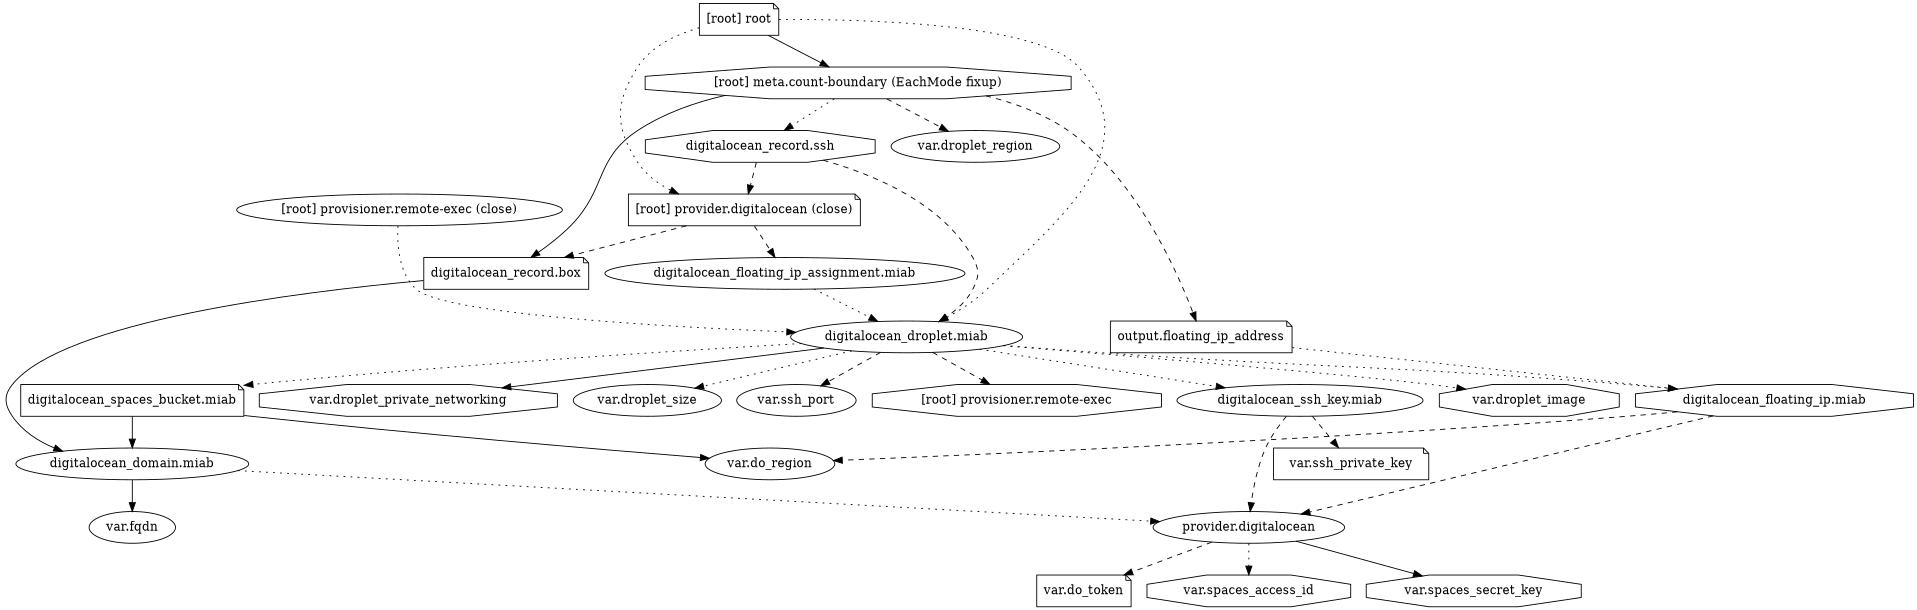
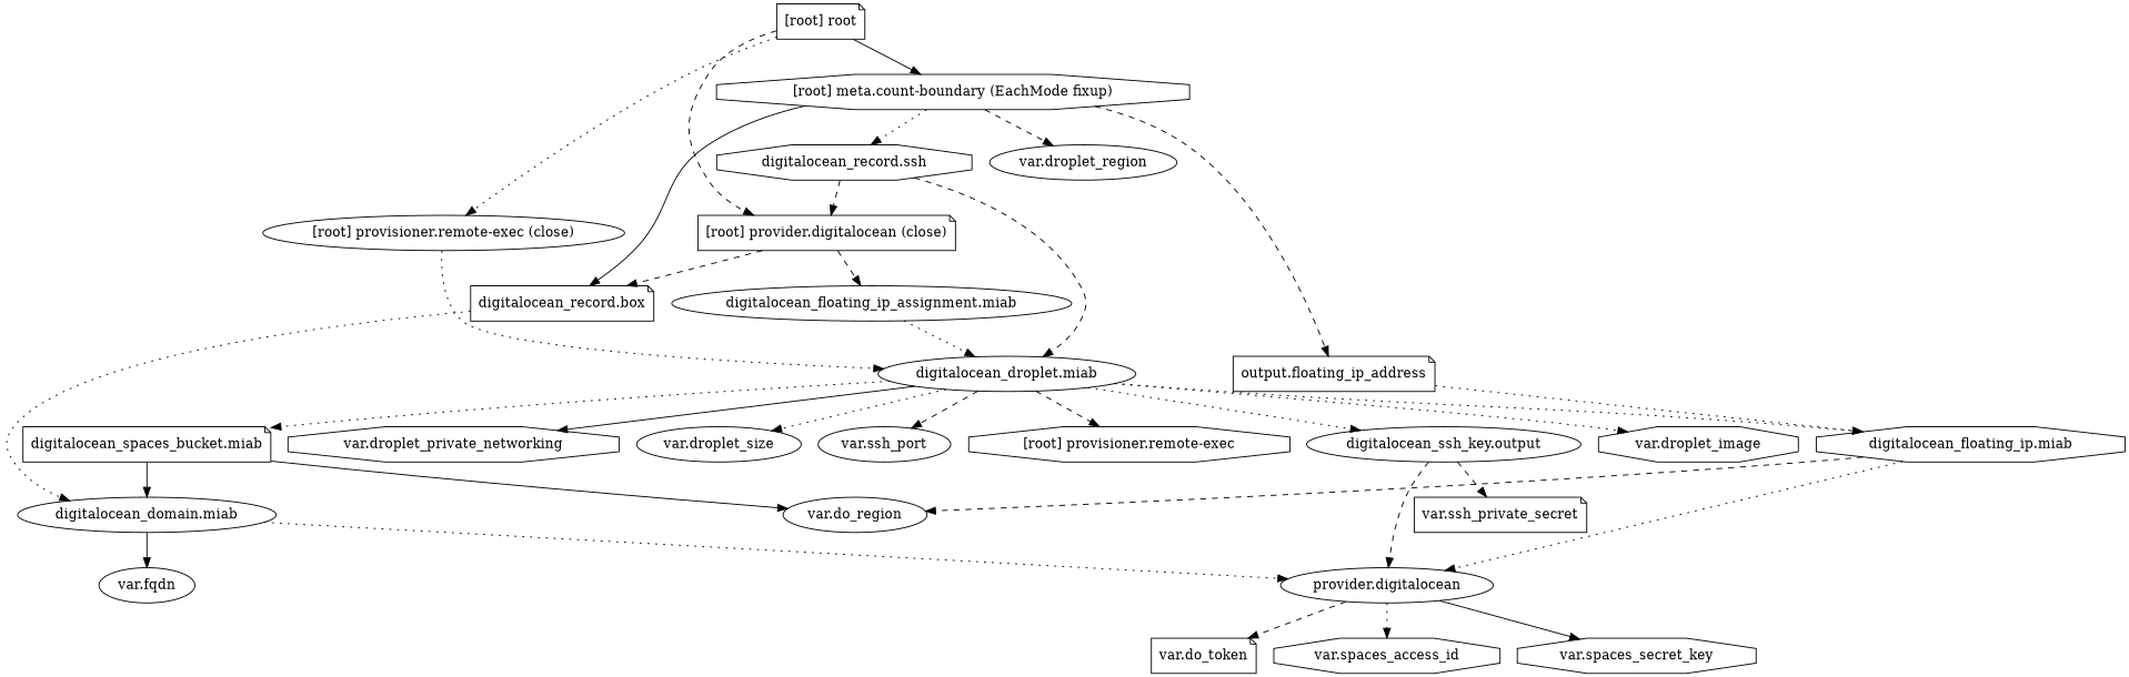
  digraph {
    compound=true
    newrank=true
    node [shape=ellipse]
    edge [style=dotted]
    n1 [label="digitalocean_domain.miab"]
    n2 [label="provider.digitalocean"]
    n3 [label="var.fqdn"]
    n4 [label="digitalocean_droplet.miab"]
    n5 [label="digitalocean_floating_ip.miab" shape=octagon]
    n6 [label="digitalocean_spaces_bucket.miab" shape=note]
-   n7 [label="digitalocean_ssh_key.miab"]
+   n7 [label="digitalocean_ssh_key.output"]
    n8 [label="var.droplet_image" shape=octagon]
    n9 [label="var.droplet_private_networking" shape=octagon]
    n10 [label="var.droplet_size"]
    n11 [label="var.ssh_port"]
    "[root] provisioner.remote-exec" [shape=octagon]
    n13 [label="var.do_region"]
    n14 [label="digitalocean_floating_ip_assignment.miab"]
    n15 [label="digitalocean_record.box" shape=note]
    n16 [label="digitalocean_record.ssh" shape=octagon]
-   n17 [label="var.ssh_private_key" shape=note]
+   n17 [label="var.ssh_private_secret" shape=note]
    n18 [label="output.floating_ip_address" shape=note]
    n19 [label="var.do_token" shape=note]
    n20 [label="var.spaces_access_id" shape=octagon]
    n21 [label="var.spaces_secret_key" shape=octagon]
    n22 [label="var.droplet_region"]
    "[root] meta.count-boundary (EachMode fixup)" [shape=octagon]
    "[root] provider.digitalocean (close)" [shape=note]
    "[root] provisioner.remote-exec (close)"
    "[root] root" [shape=note]
    subgraph sub_1 {
      n1
      n2
      n3
      n4
      n5
      n6
      n7
      n8
      n9
      n10
      n11
      "[root] provisioner.remote-exec"
      n13
      n14
      n15
      n16
      n17
      n18
      n19
      n20
      n21
      n22
      "[root] meta.count-boundary (EachMode fixup)"
      "[root] provider.digitalocean (close)"
      "[root] provisioner.remote-exec (close)"
      "[root] root"
    }
    n1 -> n2
    n1 -> n3 [style=solid]
    n2 -> n19 [style=dashed]
    n2 -> n20
    n2 -> n21 [style=solid]
    n4 -> n5
    n4 -> n6
    n4 -> n7
    n4 -> n8
    n4 -> n9 [style=solid]
    n4 -> n10
    n4 -> n11 [style=dashed]
    n4 -> "[root] provisioner.remote-exec" [style=dashed]
-   n5 -> n2 [style=dashed]
+   n5 -> n2
    n5 -> n13 [style=dashed]
    n6 -> n1 [style=solid]
    n6 -> n13 [style=solid]
    n7 -> n2 [style=dashed]
    n7 -> n17 [style=dashed]
    n14 -> n4
-   n15 -> n1 [style=solid]
+   n15 -> n1
    n16 -> n4 [style=dashed]
    n16 -> "[root] provider.digitalocean (close)" [style=dashed]
    n18 -> n5
    "[root] meta.count-boundary (EachMode fixup)" -> n15 [style=solid]
    "[root] meta.count-boundary (EachMode fixup)" -> n16
    "[root] meta.count-boundary (EachMode fixup)" -> n18 [style=dashed]
    "[root] meta.count-boundary (EachMode fixup)" -> n22 [style=dashed]
    "[root] provider.digitalocean (close)" -> n14 [style=dashed]
    "[root] provider.digitalocean (close)" -> n15 [style=dashed]
    "[root] provisioner.remote-exec (close)" -> n4
    "[root] root" -> "[root] meta.count-boundary (EachMode fixup)" [style=solid]
-   "[root] root" -> "[root] provider.digitalocean (close)"
-   "[root] root" -> n4
+   "[root] root" -> "[root] provider.digitalocean (close)" [style=dashed]
+   "[root] root" -> "[root] provisioner.remote-exec (close)"
  }
